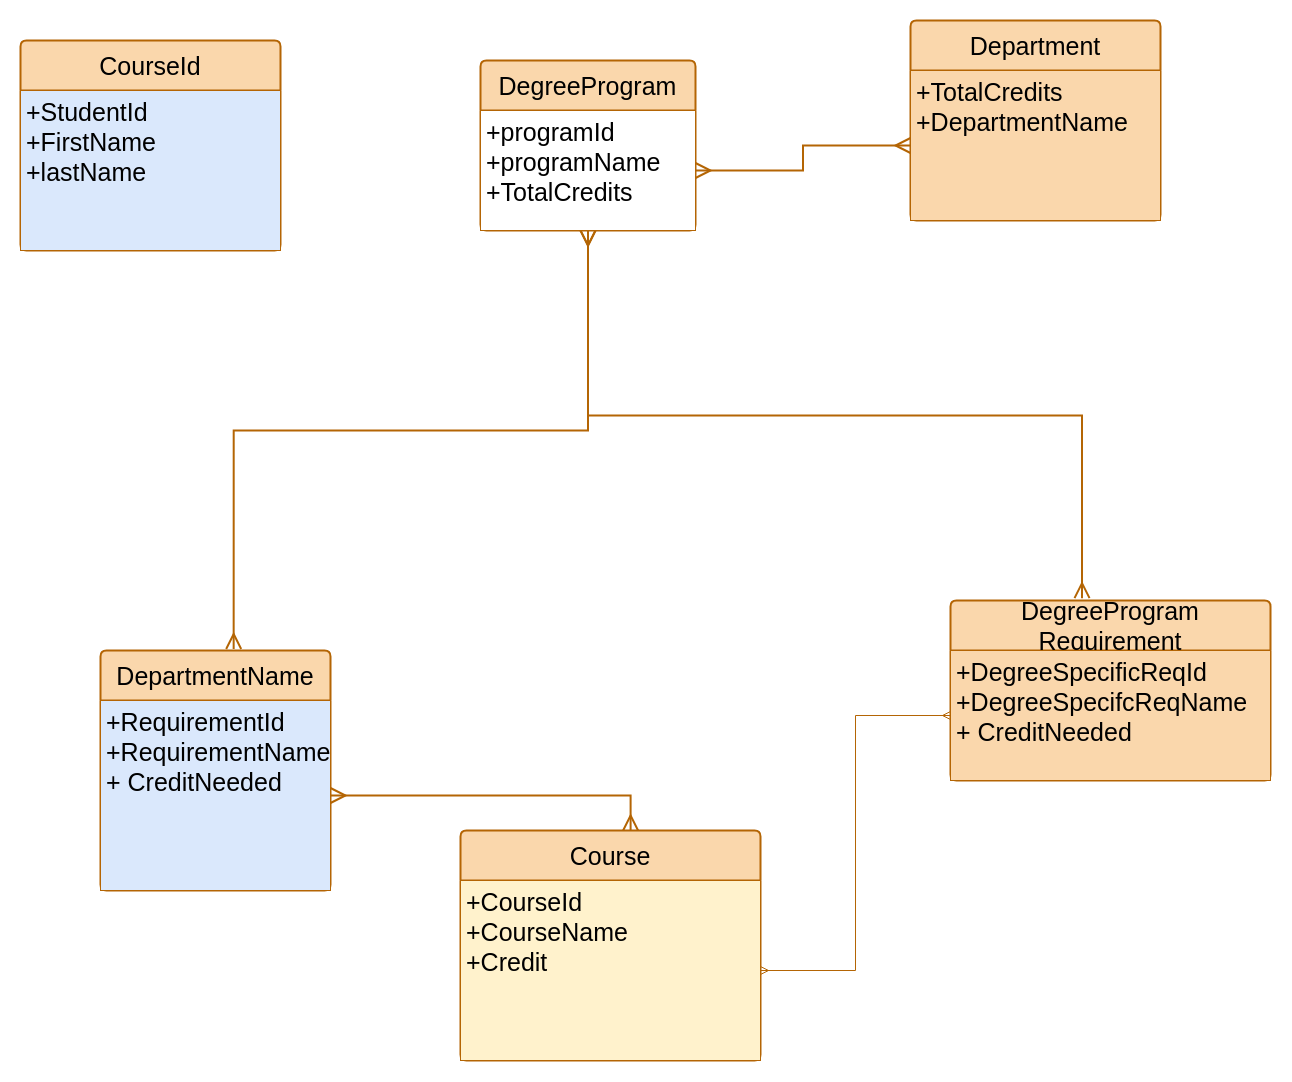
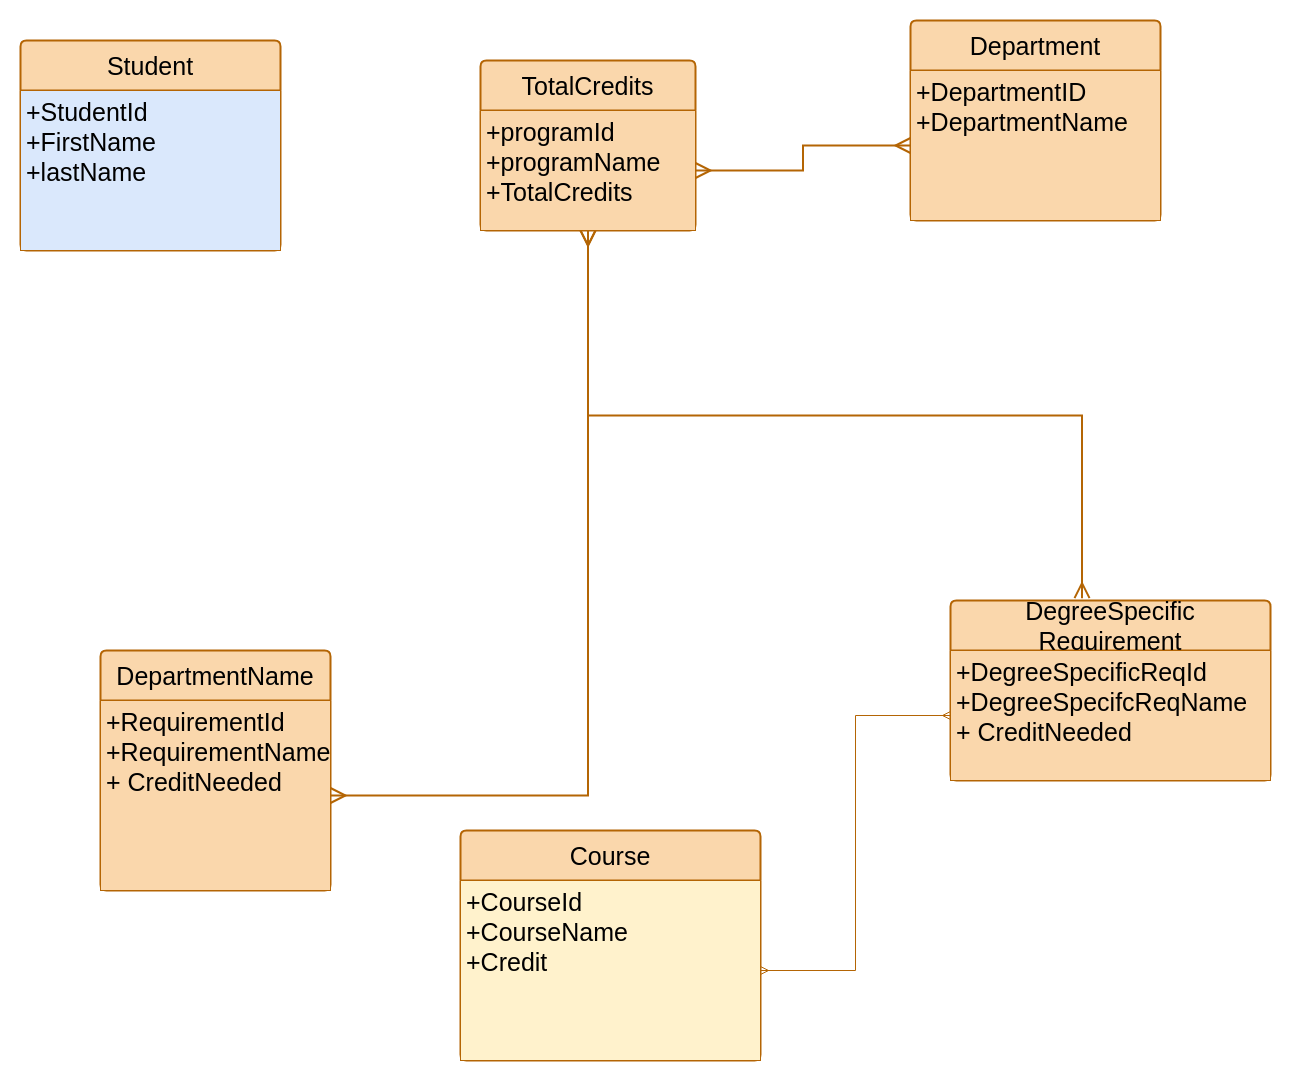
  <mxCell id="0" />
  <mxCell id="1" parent="0" />
- <mxCell id="2" value="CourseId" style="swimlane;childLayout=stackLayout;horizontal=1;startSize=50;horizontalStack=0;rounded=1;fontSize=25;fontStyle=0;strokeWidth=2;resizeParent=0;resizeLast=1;shadow=0;dashed=0;align=center;arcSize=4;whiteSpace=wrap;html=1;fillColor=#fad7ac;strokeColor=#b46504;" vertex="1" parent="1"><mxGeometry x="20" y="40" width="260" height="210" as="geometry" /></mxCell>
+ <mxCell id="2" value="Student" style="swimlane;childLayout=stackLayout;horizontal=1;startSize=50;horizontalStack=0;rounded=1;fontSize=25;fontStyle=0;strokeWidth=2;resizeParent=0;resizeLast=1;shadow=0;dashed=0;align=center;arcSize=4;whiteSpace=wrap;html=1;fillColor=#fad7ac;strokeColor=#b46504;" vertex="1" parent="1"><mxGeometry x="20" y="40" width="260" height="210" as="geometry" /></mxCell>
  <mxCell id="3" value="+StudentId&lt;br&gt;+FirstName&lt;span id=&quot;docs-internal-guid-1d87c160-7fff-f977-e7b1-714caff95fcf&quot;&gt;&lt;/span&gt;&lt;br&gt;+lastName" style="align=left;strokeColor=#b46504;fillColor=#dae8fc;spacingLeft=4;fontSize=25;verticalAlign=top;resizable=0;rotatable=0;part=1;html=1;" vertex="1" parent="2"><mxGeometry y="50" width="260" height="160" as="geometry" /></mxCell>
- <mxCell id="4" value="DegreeProgram" style="swimlane;childLayout=stackLayout;horizontal=1;startSize=50;horizontalStack=0;rounded=1;fontSize=25;fontStyle=0;strokeWidth=2;resizeParent=0;resizeLast=1;shadow=0;dashed=0;align=center;arcSize=4;whiteSpace=wrap;html=1;fillColor=#fad7ac;strokeColor=#b46504;" vertex="1" parent="1"><mxGeometry x="480" y="60" width="215" height="170" as="geometry" /></mxCell>
- <mxCell id="5" value="+programId&lt;br&gt;+programName&lt;br&gt;+TotalCredits" style="align=left;strokeColor=#b46504;fillColor=#ffffff;spacingLeft=4;fontSize=25;verticalAlign=top;resizable=0;rotatable=0;part=1;html=1;" vertex="1" parent="4"><mxGeometry y="50" width="215" height="120" as="geometry" /></mxCell>
+ <mxCell id="4" value="TotalCredits" style="swimlane;childLayout=stackLayout;horizontal=1;startSize=50;horizontalStack=0;rounded=1;fontSize=25;fontStyle=0;strokeWidth=2;resizeParent=0;resizeLast=1;shadow=0;dashed=0;align=center;arcSize=4;whiteSpace=wrap;html=1;fillColor=#fad7ac;strokeColor=#b46504;" vertex="1" parent="1"><mxGeometry x="480" y="60" width="215" height="170" as="geometry" /></mxCell>
+ <mxCell id="5" value="+programId&lt;br&gt;+programName&lt;br&gt;+TotalCredits" style="align=left;strokeColor=#b46504;fillColor=#fad7ac;spacingLeft=4;fontSize=25;verticalAlign=top;resizable=0;rotatable=0;part=1;html=1;" vertex="1" parent="4"><mxGeometry y="50" width="215" height="120" as="geometry" /></mxCell>
  <mxCell id="6" value="Department" style="swimlane;childLayout=stackLayout;horizontal=1;startSize=50;horizontalStack=0;rounded=1;fontSize=25;fontStyle=0;strokeWidth=2;resizeParent=0;resizeLast=1;shadow=0;dashed=0;align=center;arcSize=4;whiteSpace=wrap;html=1;fillColor=#fad7ac;strokeColor=#b46504;" vertex="1" parent="1"><mxGeometry x="910" y="20" width="250" height="200" as="geometry" /></mxCell>
- <mxCell id="7" value="+TotalCredits&lt;br&gt;+DepartmentName&lt;br&gt;" style="align=left;strokeColor=#b46504;fillColor=#fad7ac;spacingLeft=4;fontSize=25;verticalAlign=top;resizable=0;rotatable=0;part=1;html=1;" vertex="1" parent="6"><mxGeometry y="50" width="250" height="150" as="geometry" /></mxCell>
+ <mxCell id="7" value="+DepartmentID&lt;br&gt;+DepartmentName&lt;br&gt;" style="align=left;strokeColor=#b46504;fillColor=#fad7ac;spacingLeft=4;fontSize=25;verticalAlign=top;resizable=0;rotatable=0;part=1;html=1;" vertex="1" parent="6"><mxGeometry y="50" width="250" height="150" as="geometry" /></mxCell>
  <mxCell id="8" value="DepartmentName" style="swimlane;childLayout=stackLayout;horizontal=1;startSize=50;horizontalStack=0;rounded=1;fontSize=25;fontStyle=0;strokeWidth=2;resizeParent=0;resizeLast=1;shadow=0;dashed=0;align=center;arcSize=4;whiteSpace=wrap;html=1;fillColor=#fad7ac;strokeColor=#b46504;" vertex="1" parent="1"><mxGeometry x="100" y="650" width="230" height="240" as="geometry" /></mxCell>
- <mxCell id="9" value="+RequirementId&lt;br&gt;+RequirementName&lt;br&gt;+ CreditNeeded" style="align=left;strokeColor=#b46504;fillColor=#dae8fc;spacingLeft=4;fontSize=25;verticalAlign=top;resizable=0;rotatable=0;part=1;html=1;" vertex="1" parent="8"><mxGeometry y="50" width="230" height="190" as="geometry" /></mxCell>
- <mxCell id="10" value="DegreeProgram Requirement" style="swimlane;childLayout=stackLayout;horizontal=1;startSize=50;horizontalStack=0;rounded=1;fontSize=25;fontStyle=0;strokeWidth=2;resizeParent=0;resizeLast=1;shadow=0;dashed=0;align=center;arcSize=4;whiteSpace=wrap;html=1;fillColor=#fad7ac;strokeColor=#b46504;" vertex="1" parent="1"><mxGeometry x="950" y="600" width="320" height="180" as="geometry" /></mxCell>
+ <mxCell id="9" value="+RequirementId&lt;br&gt;+RequirementName&lt;br&gt;+ CreditNeeded" style="align=left;strokeColor=#b46504;fillColor=#fad7ac;spacingLeft=4;fontSize=25;verticalAlign=top;resizable=0;rotatable=0;part=1;html=1;" vertex="1" parent="8"><mxGeometry y="50" width="230" height="190" as="geometry" /></mxCell>
+ <mxCell id="10" value="DegreeSpecific Requirement" style="swimlane;childLayout=stackLayout;horizontal=1;startSize=50;horizontalStack=0;rounded=1;fontSize=25;fontStyle=0;strokeWidth=2;resizeParent=0;resizeLast=1;shadow=0;dashed=0;align=center;arcSize=4;whiteSpace=wrap;html=1;fillColor=#fad7ac;strokeColor=#b46504;" vertex="1" parent="1"><mxGeometry x="950" y="600" width="320" height="180" as="geometry" /></mxCell>
  <mxCell id="11" value="+DegreeSpecificReqId&lt;br&gt;+DegreeSpecifcReqName&lt;br&gt;+ CreditNeeded" style="align=left;strokeColor=#b46504;fillColor=#fad7ac;spacingLeft=4;fontSize=25;verticalAlign=top;resizable=0;rotatable=0;part=1;html=1;" vertex="1" parent="10"><mxGeometry y="50" width="320" height="130" as="geometry" /></mxCell>
  <mxCell id="12" value="Course" style="swimlane;childLayout=stackLayout;horizontal=1;startSize=50;horizontalStack=0;rounded=1;fontSize=25;fontStyle=0;strokeWidth=2;resizeParent=0;resizeLast=1;shadow=0;dashed=0;align=center;arcSize=4;whiteSpace=wrap;html=1;fillColor=#fad7ac;strokeColor=#b46504;" vertex="1" parent="1"><mxGeometry x="460" y="830" width="300" height="230" as="geometry" /></mxCell>
  <mxCell id="13" value="+CourseId&lt;br&gt;+CourseName&lt;br&gt;+Credit" style="align=left;strokeColor=#b46504;fillColor=#fff2cc;spacingLeft=4;fontSize=25;verticalAlign=top;resizable=0;rotatable=0;part=1;html=1;" vertex="1" parent="12"><mxGeometry y="50" width="300" height="180" as="geometry" /></mxCell>
  <mxCell id="14" style="edgeStyle=orthogonalEdgeStyle;rounded=0;orthogonalLoop=1;jettySize=auto;html=1;entryX=0;entryY=0.5;entryDx=0;entryDy=0;startArrow=ERmany;startFill=0;endArrow=ERmany;endFill=0;fillColor=#fad7ac;strokeColor=#b46504;endSize=12;startSize=12;strokeWidth=2;" edge="1" parent="1" source="5" target="7"><mxGeometry relative="1" as="geometry" /></mxCell>
- <mxCell id="15" style="edgeStyle=orthogonalEdgeStyle;rounded=0;orthogonalLoop=1;jettySize=auto;html=1;entryX=0.579;entryY=-0.006;entryDx=0;entryDy=0;entryPerimeter=0;endArrow=ERmany;endFill=0;startArrow=ERmany;startFill=0;fillColor=#fad7ac;strokeColor=#b46504;endSize=12;startSize=12;strokeWidth=2;" edge="1" parent="1" source="5" target="8"><mxGeometry relative="1" as="geometry"><Array as="points"><mxPoint x="588" y="430" /><mxPoint x="233" y="430" /></Array></mxGeometry></mxCell>
  <mxCell id="16" style="edgeStyle=orthogonalEdgeStyle;rounded=0;orthogonalLoop=1;jettySize=auto;html=1;entryX=0.411;entryY=-0.013;entryDx=0;entryDy=0;entryPerimeter=0;exitX=0.5;exitY=1;exitDx=0;exitDy=0;endArrow=ERmany;endFill=0;startArrow=ERmany;startFill=0;fillColor=#fad7ac;strokeColor=#b46504;endSize=12;startSize=12;strokeWidth=2;" edge="1" parent="1" source="5" target="10"><mxGeometry relative="1" as="geometry"><mxPoint x="820" y="550" as="sourcePoint" /></mxGeometry></mxCell>
- <mxCell id="17" style="edgeStyle=orthogonalEdgeStyle;rounded=0;orthogonalLoop=1;jettySize=auto;html=1;entryX=0.567;entryY=0;entryDx=0;entryDy=0;entryPerimeter=0;startArrow=ERmany;startFill=0;endArrow=ERmany;endFill=0;fillColor=#fad7ac;strokeColor=#b46504;endSize=12;startSize=12;strokeWidth=2;" edge="1" parent="1" source="9" target="12"><mxGeometry relative="1" as="geometry" /></mxCell>
+ <mxCell id="17" style="edgeStyle=orthogonalEdgeStyle;rounded=0;orthogonalLoop=1;jettySize=auto;html=1;startArrow=ERmany;startFill=0;endArrow=ERmany;endFill=0;fillColor=#fad7ac;strokeColor=#b46504;endSize=12;startSize=12;strokeWidth=2;" edge="1" parent="1" source="9" target="5"><mxGeometry relative="1" as="geometry" /></mxCell>
  <mxCell id="18" style="edgeStyle=orthogonalEdgeStyle;rounded=0;orthogonalLoop=1;jettySize=auto;html=1;entryX=1;entryY=0.5;entryDx=0;entryDy=0;endArrow=ERmany;endFill=0;startArrow=ERmany;startFill=0;fillColor=#fad7ac;strokeColor=#b46504;" edge="1" parent="1" source="11" target="13"><mxGeometry relative="1" as="geometry" /></mxCell>
